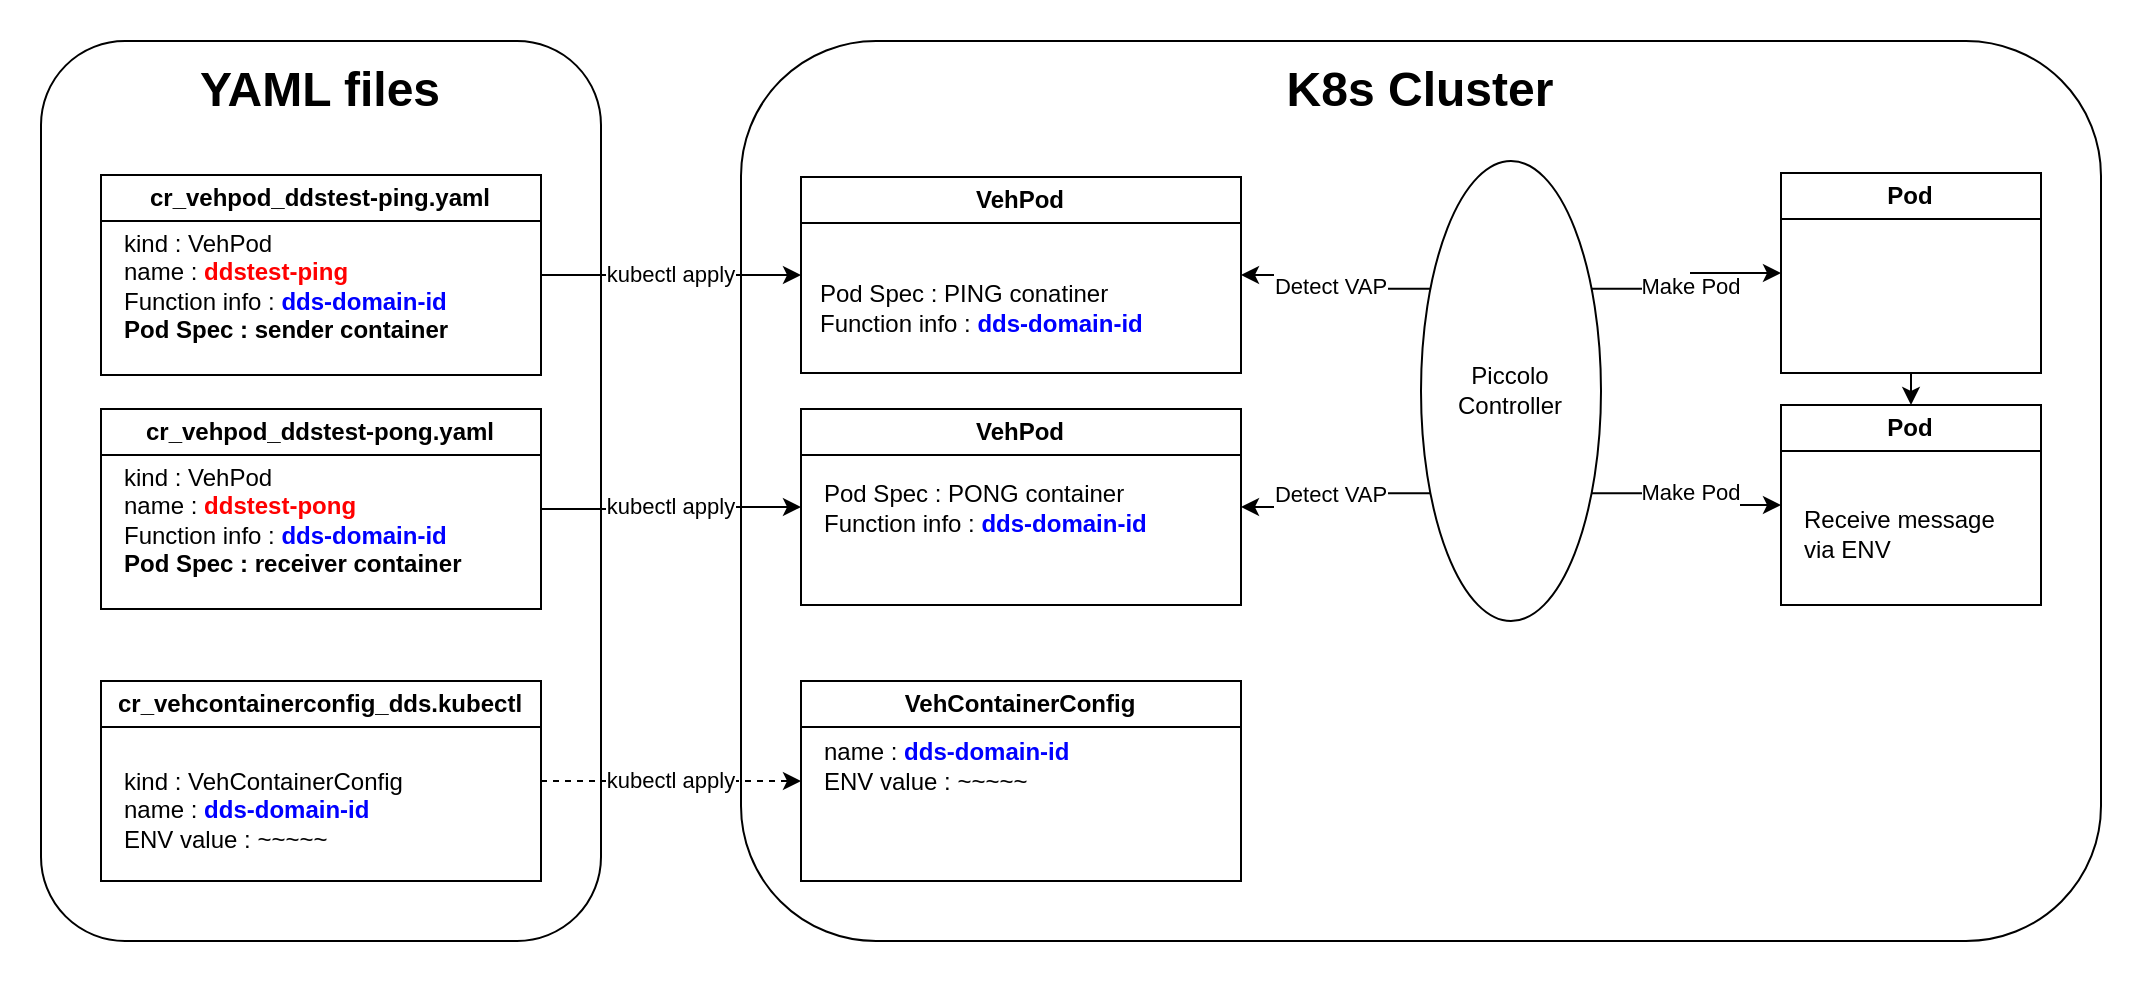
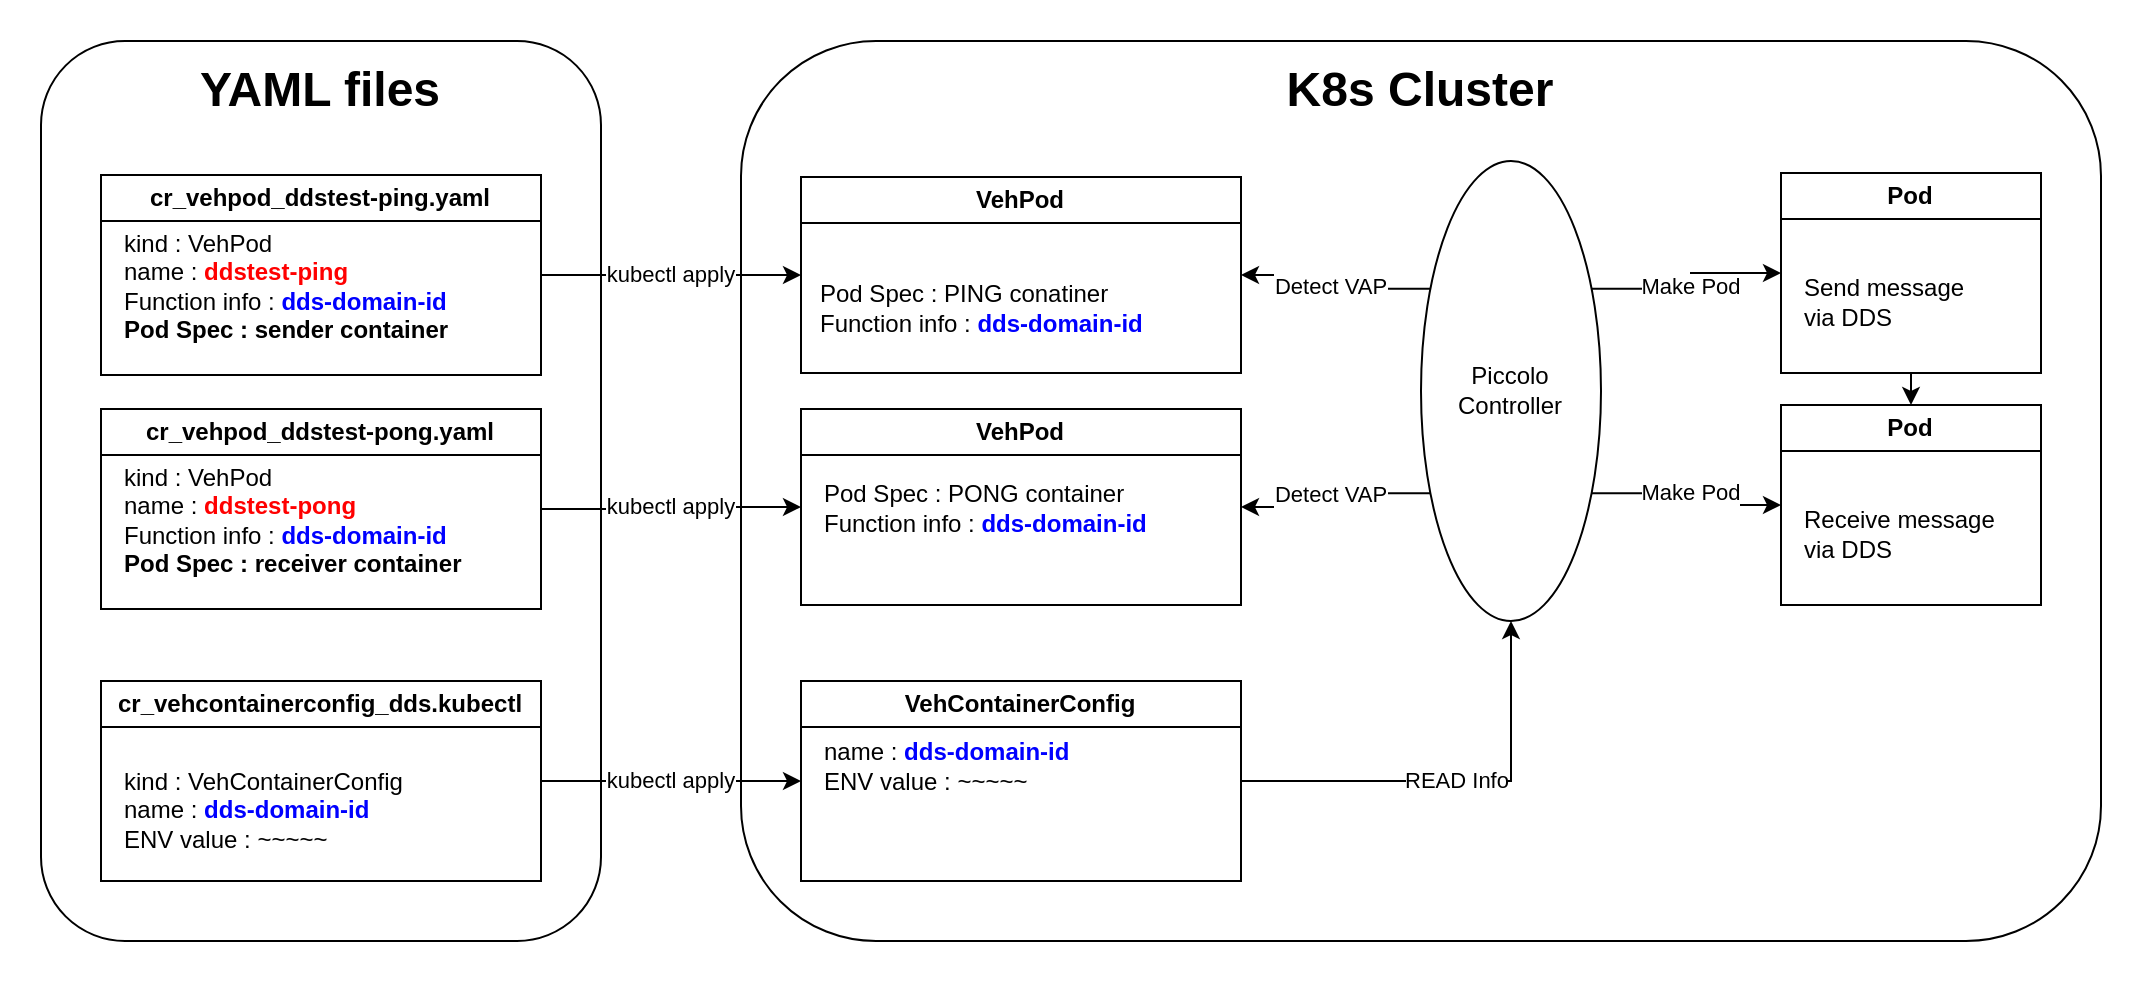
  <mxCell id="0" />
  <mxCell id="1" parent="0" />
  <mxCell id="2" value="&lt;h1&gt;K8s Cluster&lt;/h1&gt;" style="rounded=1;whiteSpace=wrap;html=1;spacing=0;spacingBottom=400;fillColor=none;" parent="1" vertex="1"><mxGeometry x="370" y="20" width="680" height="450" as="geometry" /></mxCell>
  <mxCell id="3" value="Detect VAP" style="edgeStyle=orthogonalEdgeStyle;rounded=0;orthogonalLoop=1;jettySize=auto;html=1;exitX=0;exitY=0.25;exitDx=0;exitDy=0;entryX=1;entryY=0.5;entryDx=0;entryDy=0;" parent="1" source="7" target="21" edge="1"><mxGeometry relative="1" as="geometry" /></mxCell>
  <mxCell id="4" value="Detect VAP" style="edgeStyle=orthogonalEdgeStyle;rounded=0;orthogonalLoop=1;jettySize=auto;html=1;exitX=0;exitY=0.75;exitDx=0;exitDy=0;entryX=1;entryY=0.5;entryDx=0;entryDy=0;" parent="1" source="7" target="8" edge="1"><mxGeometry relative="1" as="geometry" /></mxCell>
  <mxCell id="5" value="Make Pod" style="edgeStyle=orthogonalEdgeStyle;rounded=0;orthogonalLoop=1;jettySize=auto;html=1;exitX=1;exitY=0.25;exitDx=0;exitDy=0;entryX=0;entryY=0.5;entryDx=0;entryDy=0;" parent="1" source="7" target="24" edge="1"><mxGeometry relative="1" as="geometry" /></mxCell>
  <mxCell id="6" value="Make Pod" style="edgeStyle=orthogonalEdgeStyle;rounded=0;orthogonalLoop=1;jettySize=auto;html=1;exitX=1;exitY=0.75;exitDx=0;exitDy=0;entryX=0;entryY=0.5;entryDx=0;entryDy=0;" parent="1" source="7" target="28" edge="1"><mxGeometry relative="1" as="geometry" /></mxCell>
  <mxCell id="7" value="Piccolo Controller" style="ellipse;whiteSpace=wrap;html=1;" parent="1" vertex="1"><mxGeometry x="710" y="80" width="90" height="230" as="geometry" /></mxCell>
  <mxCell id="8" value="VehPod" style="swimlane;whiteSpace=wrap;html=1;" parent="1" vertex="1"><mxGeometry x="400" y="204" width="220" height="98" as="geometry" /></mxCell>
  <mxCell id="9" value="Pod Spec : PONG container&lt;br&gt;Function info :&amp;nbsp;&lt;b style=&quot;border-color: var(--border-color);&quot;&gt;&lt;font style=&quot;border-color: var(--border-color);&quot; color=&quot;#0000ff&quot;&gt;dds-domain-id&lt;/font&gt;&lt;/b&gt;" style="text;html=1;align=left;verticalAlign=middle;resizable=0;points=[];autosize=1;strokeColor=none;fillColor=none;" parent="8" vertex="1"><mxGeometry x="10" y="30" width="180" height="40" as="geometry" /></mxCell>
+ <mxCell id="10" value="READ Info" style="edgeStyle=orthogonalEdgeStyle;rounded=0;orthogonalLoop=1;jettySize=auto;html=1;exitX=1;exitY=0.5;exitDx=0;exitDy=0;entryX=0.5;entryY=1;entryDx=0;entryDy=0;" parent="1" source="11" target="7" edge="1"><mxGeometry relative="1" as="geometry" /></mxCell>
  <mxCell id="11" value="VehContainerConfig" style="swimlane;whiteSpace=wrap;html=1;" parent="1" vertex="1"><mxGeometry x="400" y="340" width="220" height="100" as="geometry" /></mxCell>
  <mxCell id="12" value="name : &lt;b&gt;&lt;font color=&quot;#0000ff&quot;&gt;dds-domain-id&lt;/font&gt;&lt;/b&gt;&lt;br&gt;ENV value : ~~~~~" style="text;html=1;align=left;verticalAlign=middle;resizable=0;points=[];autosize=1;strokeColor=none;fillColor=none;" parent="11" vertex="1"><mxGeometry x="10" y="23" width="150" height="40" as="geometry" /></mxCell>
  <mxCell id="13" value="kubectl apply" style="edgeStyle=orthogonalEdgeStyle;rounded=0;orthogonalLoop=1;jettySize=auto;html=1;exitX=1;exitY=0.5;exitDx=0;exitDy=0;entryX=0;entryY=0.5;entryDx=0;entryDy=0;" parent="1" source="26" target="21" edge="1"><mxGeometry relative="1" as="geometry" /></mxCell>
  <mxCell id="14" value="kubectl apply" style="edgeStyle=orthogonalEdgeStyle;rounded=0;orthogonalLoop=1;jettySize=auto;html=1;exitX=1;exitY=0.5;exitDx=0;exitDy=0;entryX=0;entryY=0.5;entryDx=0;entryDy=0;" parent="1" source="15" target="8" edge="1"><mxGeometry relative="1" as="geometry" /></mxCell>
  <mxCell id="15" value="cr_vehpod_ddstest-pong.yaml" style="swimlane;whiteSpace=wrap;html=1;" parent="1" vertex="1"><mxGeometry x="50" y="204" width="220" height="100" as="geometry" /></mxCell>
  <mxCell id="16" value="kind : VehPod&lt;br&gt;name : &lt;b&gt;&lt;font color=&quot;#ff0000&quot;&gt;ddstest-pong&lt;/font&gt;&lt;/b&gt;&lt;br&gt;Function info : &lt;b style=&quot;&quot;&gt;&lt;font color=&quot;#0000ff&quot;&gt;dds-domain-id&lt;/font&gt;&lt;br&gt;Pod Spec : receiver container&lt;br&gt;&lt;/b&gt;" style="text;html=1;align=left;verticalAlign=middle;resizable=0;points=[];autosize=1;strokeColor=none;fillColor=none;" parent="15" vertex="1"><mxGeometry x="10" y="21" width="190" height="70" as="geometry" /></mxCell>
- <mxCell id="17" value="kubectl apply" style="edgeStyle=orthogonalEdgeStyle;rounded=0;orthogonalLoop=1;jettySize=auto;html=1;exitX=1;exitY=0.5;exitDx=0;exitDy=0;entryX=0;entryY=0.5;entryDx=0;entryDy=0;dashed=1;" parent="1" source="18" target="11" edge="1"><mxGeometry relative="1" as="geometry" /></mxCell>
+ <mxCell id="17" value="kubectl apply" style="edgeStyle=orthogonalEdgeStyle;rounded=0;orthogonalLoop=1;jettySize=auto;html=1;exitX=1;exitY=0.5;exitDx=0;exitDy=0;entryX=0;entryY=0.5;entryDx=0;entryDy=0;" parent="1" source="18" target="11" edge="1"><mxGeometry relative="1" as="geometry" /></mxCell>
  <mxCell id="18" value="cr_vehcontainerconfig_dds.kubectl" style="swimlane;whiteSpace=wrap;html=1;" parent="1" vertex="1"><mxGeometry x="50" y="340" width="220" height="100" as="geometry" /></mxCell>
  <mxCell id="19" value="kind : VehContainerConfig&lt;br&gt;name : &lt;b&gt;&lt;font color=&quot;#0000ff&quot;&gt;dds-domain-id&lt;/font&gt;&lt;/b&gt;&lt;br&gt;ENV value : ~~~~~" style="text;html=1;align=left;verticalAlign=middle;resizable=0;points=[];autosize=1;strokeColor=none;fillColor=none;" parent="18" vertex="1"><mxGeometry x="10" y="35" width="160" height="60" as="geometry" /></mxCell>
  <mxCell id="20" value="&lt;h1&gt;YAML files&lt;/h1&gt;" style="rounded=1;whiteSpace=wrap;html=1;fillColor=none;spacingBottom=400;" parent="1" vertex="1"><mxGeometry x="20" y="20" width="280" height="450" as="geometry" /></mxCell>
  <mxCell id="21" value="VehPod" style="swimlane;whiteSpace=wrap;html=1;" parent="1" vertex="1"><mxGeometry x="400" y="88" width="220" height="98" as="geometry"><mxRectangle x="200" y="120" width="170" height="30" as="alternateBounds" /></mxGeometry></mxCell>
  <mxCell id="22" value="Pod Spec : PING conatiner&lt;br&gt;Function info : &lt;b&gt;&lt;font color=&quot;#0000ff&quot;&gt;dds-domain-id&lt;/font&gt;&lt;/b&gt;" style="text;html=1;align=left;verticalAlign=middle;resizable=0;points=[];autosize=1;strokeColor=none;fillColor=none;" parent="21" vertex="1"><mxGeometry x="8" y="46" width="180" height="40" as="geometry" /></mxCell>
  <mxCell id="23" style="edgeStyle=orthogonalEdgeStyle;rounded=0;orthogonalLoop=1;jettySize=auto;html=1;exitX=0.5;exitY=1;exitDx=0;exitDy=0;entryX=0.5;entryY=0;entryDx=0;entryDy=0;" parent="1" source="24" target="28" edge="1"><mxGeometry relative="1" as="geometry" /></mxCell>
  <mxCell id="24" value="Pod" style="swimlane;whiteSpace=wrap;html=1;" parent="1" vertex="1"><mxGeometry x="890" y="86" width="130" height="100" as="geometry" /></mxCell>
+ <mxCell id="25" value="Send message&lt;br&gt;via DDS" style="text;html=1;align=left;verticalAlign=middle;resizable=0;points=[];autosize=1;strokeColor=none;fillColor=none;" parent="24" vertex="1"><mxGeometry x="10" y="45" width="100" height="40" as="geometry" /></mxCell>
  <mxCell id="26" value="cr_vehpod_ddstest-ping.yaml" style="swimlane;whiteSpace=wrap;html=1;" parent="1" vertex="1"><mxGeometry x="50" y="87" width="220" height="100" as="geometry" /></mxCell>
  <mxCell id="27" value="kind : VehPod&lt;br&gt;name : &lt;b&gt;&lt;font color=&quot;#ff0000&quot;&gt;ddstest-ping&lt;/font&gt;&lt;/b&gt;&lt;br&gt;Function info : &lt;b style=&quot;&quot;&gt;&lt;font color=&quot;#0000ff&quot;&gt;dds-domain-id&lt;/font&gt;&lt;br&gt;Pod Spec : sender container&lt;br&gt;&lt;/b&gt;" style="text;html=1;align=left;verticalAlign=middle;resizable=0;points=[];autosize=1;strokeColor=none;fillColor=none;" parent="26" vertex="1"><mxGeometry x="10" y="21" width="190" height="70" as="geometry" /></mxCell>
  <mxCell id="28" value="Pod" style="swimlane;whiteSpace=wrap;html=1;" parent="1" vertex="1"><mxGeometry x="890" y="202" width="130" height="100" as="geometry" /></mxCell>
- <mxCell id="29" value="Receive message&lt;br&gt;via ENV" style="text;html=1;align=left;verticalAlign=middle;resizable=0;points=[];autosize=1;strokeColor=none;fillColor=none;" parent="28" vertex="1"><mxGeometry x="10" y="45" width="120" height="40" as="geometry" /></mxCell>
+ <mxCell id="29" value="Receive message&lt;br&gt;via DDS" style="text;html=1;align=left;verticalAlign=middle;resizable=0;points=[];autosize=1;strokeColor=none;fillColor=none;" parent="28" vertex="1"><mxGeometry x="10" y="45" width="120" height="40" as="geometry" /></mxCell>
